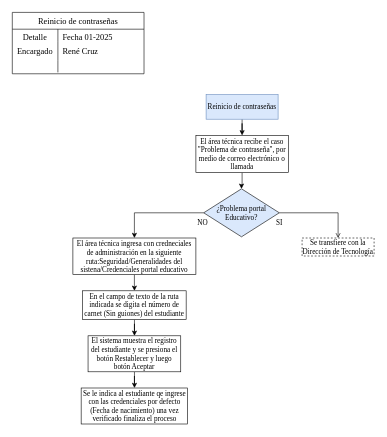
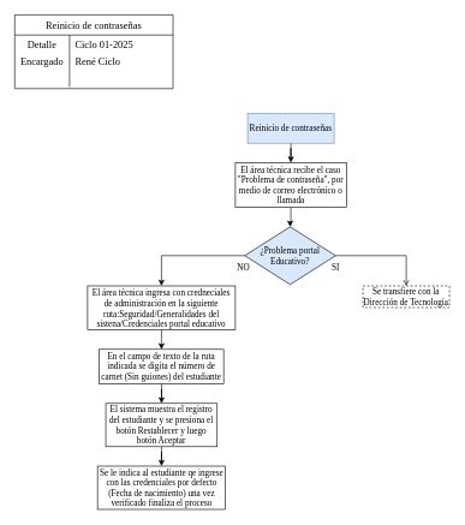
  <mxCell id="0" />
  <mxCell id="1" parent="0" />
  <mxCell id="2" value="Reinicio de contraseñas" style="shape=table;startSize=28;container=1;collapsible=0;childLayout=tableLayout;fixedRows=1;rowLines=0;fontStyle=0;strokeColor=default;fontSize=14;fontFamily=Times New Roman;" vertex="1" parent="1"><mxGeometry x="20" y="20" width="219.544" height="102.276" as="geometry" /></mxCell>
  <mxCell id="3" value="" style="shape=tableRow;horizontal=0;startSize=0;swimlaneHead=0;swimlaneBody=0;top=0;left=0;bottom=0;right=0;collapsible=0;dropTarget=0;fillColor=none;points=[[0,0.5],[1,0.5]];portConstraint=eastwest;strokeColor=inherit;fontSize=16;fontFamily=Times New Roman;" vertex="1" parent="2"><mxGeometry y="28" width="219.544" height="20" as="geometry" /></mxCell>
  <mxCell id="4" value="&lt;font style=&quot;font-size: 14px;&quot;&gt;Detalle&lt;/font&gt;&lt;div&gt;&lt;br&gt;&lt;/div&gt;" style="shape=partialRectangle;html=1;whiteSpace=wrap;connectable=0;fillColor=none;top=0;left=0;bottom=0;right=0;overflow=hidden;pointerEvents=1;strokeColor=inherit;fontSize=16;fontFamily=Times New Roman;" vertex="1" parent="3"><mxGeometry width="76" height="20" as="geometry"><mxRectangle width="76" height="20" as="alternateBounds" /></mxGeometry></mxCell>
- <mxCell id="5" value="&lt;font style=&quot;font-size: 14px;&quot;&gt;Fecha 01-2025&lt;/font&gt;" style="shape=partialRectangle;html=1;whiteSpace=wrap;connectable=0;fillColor=none;top=0;left=0;bottom=0;right=0;align=left;spacingLeft=6;overflow=hidden;strokeColor=inherit;fontSize=16;fontFamily=Times New Roman;" vertex="1" parent="3"><mxGeometry x="76" width="144" height="20" as="geometry"><mxRectangle width="144" height="20" as="alternateBounds" /></mxGeometry></mxCell>
+ <mxCell id="5" value="&lt;font style=&quot;font-size: 14px;&quot;&gt;Ciclo 01-2025&lt;/font&gt;" style="shape=partialRectangle;html=1;whiteSpace=wrap;connectable=0;fillColor=none;top=0;left=0;bottom=0;right=0;align=left;spacingLeft=6;overflow=hidden;strokeColor=inherit;fontSize=16;fontFamily=Times New Roman;" vertex="1" parent="3"><mxGeometry x="76" width="144" height="20" as="geometry"><mxRectangle width="144" height="20" as="alternateBounds" /></mxGeometry></mxCell>
  <mxCell id="6" value="" style="shape=tableRow;horizontal=0;startSize=0;swimlaneHead=0;swimlaneBody=0;top=0;left=0;bottom=0;right=0;collapsible=0;dropTarget=0;fillColor=none;points=[[0,0.5],[1,0.5]];portConstraint=eastwest;strokeColor=inherit;fontSize=16;fontFamily=Times New Roman;" vertex="1" parent="2"><mxGeometry y="48" width="219.544" height="32" as="geometry" /></mxCell>
  <mxCell id="7" value="&lt;font style=&quot;font-size: 14px;&quot;&gt;Encargado&lt;/font&gt;" style="shape=partialRectangle;html=1;whiteSpace=wrap;connectable=0;fillColor=none;top=0;left=0;bottom=0;right=0;overflow=hidden;strokeColor=inherit;fontSize=16;fontFamily=Times New Roman;" vertex="1" parent="6"><mxGeometry width="76" height="32" as="geometry"><mxRectangle width="76" height="32" as="alternateBounds" /></mxGeometry></mxCell>
- <mxCell id="8" value="&lt;span style=&quot;font-size: 14px;&quot;&gt;René Cruz&lt;/span&gt;" style="shape=partialRectangle;html=1;whiteSpace=wrap;connectable=0;fillColor=none;top=0;left=0;bottom=0;right=0;align=left;spacingLeft=6;overflow=hidden;strokeColor=inherit;fontSize=16;fontFamily=Times New Roman;" vertex="1" parent="6"><mxGeometry x="76" width="144" height="32" as="geometry"><mxRectangle width="144" height="32" as="alternateBounds" /></mxGeometry></mxCell>
+ <mxCell id="8" value="&lt;span style=&quot;font-size: 14px;&quot;&gt;René Ciclo&lt;/span&gt;" style="shape=partialRectangle;html=1;whiteSpace=wrap;connectable=0;fillColor=none;top=0;left=0;bottom=0;right=0;align=left;spacingLeft=6;overflow=hidden;strokeColor=inherit;fontSize=16;fontFamily=Times New Roman;" vertex="1" parent="6"><mxGeometry x="76" width="144" height="32" as="geometry"><mxRectangle width="144" height="32" as="alternateBounds" /></mxGeometry></mxCell>
  <mxCell id="9" value="" style="shape=tableRow;horizontal=0;startSize=0;swimlaneHead=0;swimlaneBody=0;top=0;left=0;bottom=0;right=0;collapsible=0;dropTarget=0;fillColor=none;points=[[0,0.5],[1,0.5]];portConstraint=eastwest;strokeColor=inherit;fontSize=16;fontFamily=Times New Roman;" vertex="1" parent="2"><mxGeometry y="80" width="219.544" height="20" as="geometry" /></mxCell>
  <mxCell id="10" value="" style="shape=partialRectangle;html=1;whiteSpace=wrap;connectable=0;fillColor=none;top=0;left=0;bottom=0;right=0;overflow=hidden;strokeColor=inherit;fontSize=16;fontFamily=Times New Roman;" vertex="1" parent="9"><mxGeometry width="76" height="20" as="geometry"><mxRectangle width="76" height="20" as="alternateBounds" /></mxGeometry></mxCell>
  <mxCell id="11" value="" style="shape=partialRectangle;html=1;whiteSpace=wrap;connectable=0;fillColor=none;top=0;left=0;bottom=0;right=0;align=left;spacingLeft=6;overflow=hidden;strokeColor=inherit;fontSize=16;fontFamily=Times New Roman;" vertex="1" parent="9"><mxGeometry x="76" width="144" height="20" as="geometry"><mxRectangle width="144" height="20" as="alternateBounds" /></mxGeometry></mxCell>
  <mxCell id="12" value="" style="edgeStyle=orthogonalEdgeStyle;rounded=0;orthogonalLoop=1;jettySize=auto;html=1;" edge="1" parent="1" source="13" target="15"><mxGeometry relative="1" as="geometry" /></mxCell>
  <mxCell id="13" value="Reinicio de contraseñas" style="rounded=0;whiteSpace=wrap;html=1;fillColor=#dae8fc;strokeColor=#6c8ebf;fontFamily=Times New Roman;" vertex="1" parent="1"><mxGeometry x="343" y="157" width="120" height="41" as="geometry" /></mxCell>
  <mxCell id="14" value="" style="edgeStyle=orthogonalEdgeStyle;rounded=0;orthogonalLoop=1;jettySize=auto;html=1;" edge="1" parent="1" source="15" target="18"><mxGeometry relative="1" as="geometry" /></mxCell>
  <mxCell id="15" value="El área técnica recibe el caso &quot;Problema de contraseña&quot;, por medio de correo electrónico o llamada" style="whiteSpace=wrap;html=1;fontFamily=Times New Roman;rounded=0;" vertex="1" parent="1"><mxGeometry x="326" y="225" width="154" height="62" as="geometry" /></mxCell>
  <mxCell id="16" value="" style="edgeStyle=orthogonalEdgeStyle;rounded=0;orthogonalLoop=1;jettySize=auto;html=1;endArrow=open;" edge="1" parent="1" source="18" target="21"><mxGeometry relative="1" as="geometry" /></mxCell>
  <mxCell id="17" value="" style="edgeStyle=orthogonalEdgeStyle;rounded=0;orthogonalLoop=1;jettySize=auto;html=1;" edge="1" parent="1" source="18" target="23"><mxGeometry relative="1" as="geometry" /></mxCell>
  <mxCell id="18" value="¿Problema portal Educativo?" style="rhombus;whiteSpace=wrap;html=1;fontFamily=Times New Roman;rounded=0;fillColor=#dae8fc;" vertex="1" parent="1"><mxGeometry x="339" y="314" width="126" height="80" as="geometry" /></mxCell>
  <mxCell id="19" value="SI" style="text;html=1;align=center;verticalAlign=middle;resizable=0;points=[];autosize=1;strokeColor=none;fillColor=none;fontFamily=Times New Roman;" vertex="1" parent="1"><mxGeometry x="450" y="358" width="29" height="26" as="geometry" /></mxCell>
  <mxCell id="20" value="NO" style="text;html=1;align=center;verticalAlign=middle;resizable=0;points=[];autosize=1;strokeColor=none;fillColor=none;fontFamily=Times New Roman;" vertex="1" parent="1"><mxGeometry x="319" y="358" width="35" height="26" as="geometry" /></mxCell>
  <mxCell id="21" value="Se transfiere con la Dirección de Tecnología" style="whiteSpace=wrap;html=1;fontFamily=Times New Roman;rounded=0;dashed=1;" vertex="1" parent="1"><mxGeometry x="503" y="396" width="120" height="30" as="geometry" /></mxCell>
  <mxCell id="22" value="" style="edgeStyle=orthogonalEdgeStyle;rounded=0;orthogonalLoop=1;jettySize=auto;html=1;" edge="1" parent="1" source="23" target="25"><mxGeometry relative="1" as="geometry" /></mxCell>
  <mxCell id="23" value="El área técnica ingresa con credneciales de administración en la siguiente ruta:Seguridad/Generalidades del sistena/Credenciales portal educativo" style="whiteSpace=wrap;html=1;fontFamily=Times New Roman;rounded=0;" vertex="1" parent="1"><mxGeometry x="121" y="396" width="205" height="61" as="geometry" /></mxCell>
  <mxCell id="24" value="" style="edgeStyle=orthogonalEdgeStyle;rounded=0;orthogonalLoop=1;jettySize=auto;html=1;" edge="1" parent="1" source="25" target="27"><mxGeometry relative="1" as="geometry" /></mxCell>
  <mxCell id="25" value="En el campo de texto de la ruta indicada se digita el número de carnet (Sin guiones) del estudiante" style="whiteSpace=wrap;html=1;fontFamily=Times New Roman;rounded=0;" vertex="1" parent="1"><mxGeometry x="137.25" y="484" width="172.5" height="48" as="geometry" /></mxCell>
  <mxCell id="26" value="" style="edgeStyle=orthogonalEdgeStyle;rounded=0;orthogonalLoop=1;jettySize=auto;html=1;" edge="1" parent="1" source="27" target="28"><mxGeometry relative="1" as="geometry" /></mxCell>
  <mxCell id="27" value="El sistema muestra el registro del estudiante y se presiona el botón Restablecer y luego botón Aceptar" style="whiteSpace=wrap;html=1;fontFamily=Times New Roman;rounded=0;" vertex="1" parent="1"><mxGeometry x="146.25" y="559" width="154.5" height="60" as="geometry" /></mxCell>
  <mxCell id="28" value="Se le indica al estudiante qe ingrese con las credenciales por defecto (Fecha de nacimiento) una vez verificado finaliza el proceso" style="whiteSpace=wrap;html=1;fontFamily=Times New Roman;rounded=0;" vertex="1" parent="1"><mxGeometry x="134.75" y="646" width="177.5" height="60" as="geometry" /></mxCell>
